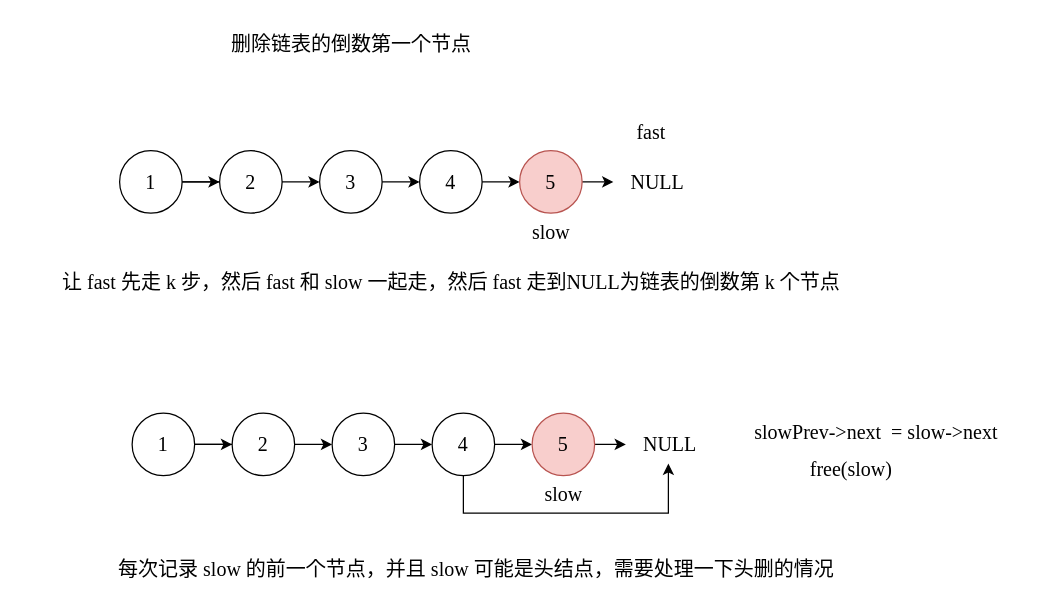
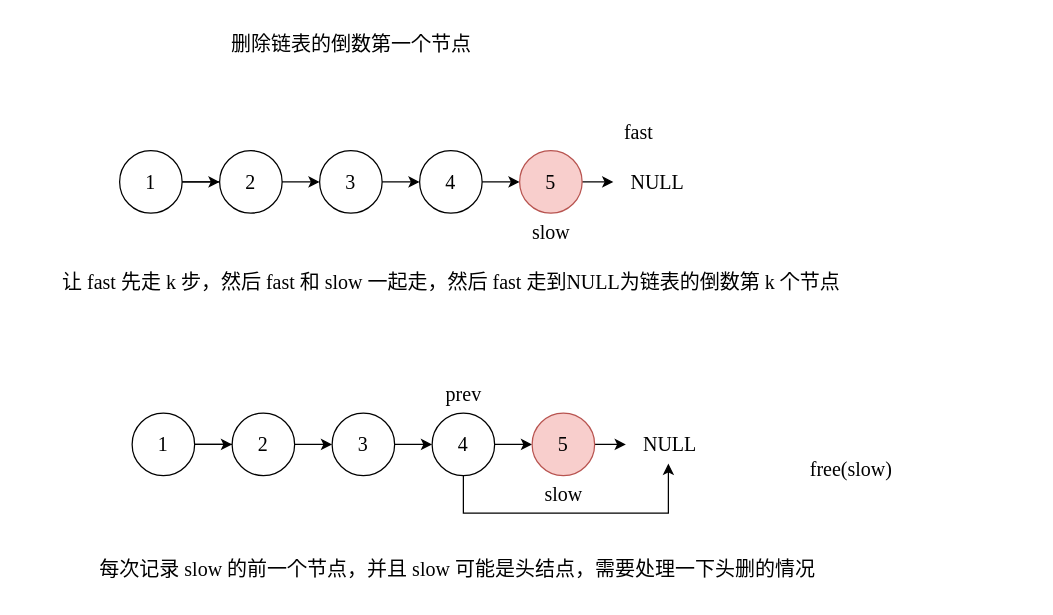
  <mxCell id="0" />
  <mxCell id="1" parent="0" />
  <mxCell id="2" value="" style="edgeStyle=orthogonalEdgeStyle;rounded=0;orthogonalLoop=1;jettySize=auto;html=1;fontFamily=Comic Sans MS;fontSize=16;" edge="1" parent="1" source="4" target="7"><mxGeometry relative="1" as="geometry" /></mxCell>
  <mxCell id="3" style="edgeStyle=orthogonalEdgeStyle;rounded=0;orthogonalLoop=1;jettySize=auto;html=1;fontFamily=Comic Sans MS;fontSize=16;" edge="1" parent="1" source="4"><mxGeometry relative="1" as="geometry"><mxPoint x="175" y="145" as="targetPoint" /></mxGeometry></mxCell>
  <mxCell id="4" value="1" style="ellipse;whiteSpace=wrap;html=1;aspect=fixed;fontSize=16;fontFamily=Comic Sans MS;" vertex="1" parent="1"><mxGeometry x="95" y="120" width="50" height="50" as="geometry" /></mxCell>
  <mxCell id="5" value="2" style="ellipse;whiteSpace=wrap;html=1;aspect=fixed;fontSize=16;fontFamily=Comic Sans MS;" vertex="1" parent="1"><mxGeometry x="175" y="120" width="50" height="50" as="geometry" /></mxCell>
  <mxCell id="6" value="" style="edgeStyle=orthogonalEdgeStyle;rounded=0;orthogonalLoop=1;jettySize=auto;html=1;fontFamily=Comic Sans MS;fontSize=16;" edge="1" parent="1" source="7" target="9"><mxGeometry relative="1" as="geometry" /></mxCell>
  <mxCell id="7" value="3" style="ellipse;whiteSpace=wrap;html=1;aspect=fixed;fontSize=16;fontFamily=Comic Sans MS;" vertex="1" parent="1"><mxGeometry x="255" y="120" width="50" height="50" as="geometry" /></mxCell>
  <mxCell id="8" value="" style="edgeStyle=orthogonalEdgeStyle;rounded=0;orthogonalLoop=1;jettySize=auto;html=1;fontFamily=Comic Sans MS;fontSize=16;" edge="1" parent="1" source="9" target="11"><mxGeometry relative="1" as="geometry" /></mxCell>
  <mxCell id="9" value="4" style="ellipse;whiteSpace=wrap;html=1;aspect=fixed;fontSize=16;fontFamily=Comic Sans MS;" vertex="1" parent="1"><mxGeometry x="335" y="120" width="50" height="50" as="geometry" /></mxCell>
  <mxCell id="10" value="" style="edgeStyle=orthogonalEdgeStyle;rounded=0;orthogonalLoop=1;jettySize=auto;html=1;fontFamily=Comic Sans MS;fontSize=16;" edge="1" parent="1" source="11" target="16"><mxGeometry relative="1" as="geometry" /></mxCell>
  <mxCell id="11" value="5" style="ellipse;whiteSpace=wrap;html=1;aspect=fixed;fontSize=16;fontFamily=Comic Sans MS;fillColor=#f8cecc;strokeColor=#b85450;" vertex="1" parent="1"><mxGeometry x="415" y="120" width="50" height="50" as="geometry" /></mxCell>
  <mxCell id="12" value="删除链表的倒数第一个节点" style="text;html=1;align=center;verticalAlign=middle;resizable=0;points=[];autosize=1;strokeColor=none;fillColor=none;fontSize=16;fontFamily=Comic Sans MS;" vertex="1" parent="1"><mxGeometry x="170" y="20" width="220" height="30" as="geometry" /></mxCell>
- <mxCell id="13" value="fast" style="text;html=1;align=center;verticalAlign=middle;resizable=0;points=[];autosize=1;strokeColor=none;fillColor=none;fontSize=16;fontFamily=Comic Sans MS;" vertex="1" parent="1"><mxGeometry x="490" y="90" width="60" height="30" as="geometry" /></mxCell>
+ <mxCell id="13" value="fast" style="text;html=1;align=center;verticalAlign=middle;resizable=0;points=[];autosize=1;strokeColor=none;fillColor=none;fontSize=16;fontFamily=Comic Sans MS;" vertex="1" parent="1"><mxGeometry x="480" y="90" width="60" height="30" as="geometry" /></mxCell>
  <mxCell id="14" value="slow" style="text;html=1;align=center;verticalAlign=middle;resizable=0;points=[];autosize=1;strokeColor=none;fillColor=none;fontSize=16;fontFamily=Comic Sans MS;" vertex="1" parent="1"><mxGeometry x="410" y="170" width="60" height="30" as="geometry" /></mxCell>
  <mxCell id="15" value="让 fast 先走 k 步，然后 fast 和 slow 一起走，然后 fast 走到NULL为链表的倒数第 k 个节点" style="text;html=1;align=center;verticalAlign=middle;resizable=0;points=[];autosize=1;strokeColor=none;fillColor=none;fontSize=16;fontFamily=Comic Sans MS;" vertex="1" parent="1"><mxGeometry x="20" y="210" width="680" height="30" as="geometry" /></mxCell>
  <mxCell id="16" value="NULL" style="text;html=1;align=center;verticalAlign=middle;resizable=0;points=[];autosize=1;strokeColor=none;fillColor=none;fontSize=16;fontFamily=Comic Sans MS;" vertex="1" parent="1"><mxGeometry x="490" y="130" width="70" height="30" as="geometry" /></mxCell>
  <mxCell id="17" value="" style="edgeStyle=orthogonalEdgeStyle;rounded=0;orthogonalLoop=1;jettySize=auto;html=1;fontFamily=Comic Sans MS;fontSize=16;" edge="1" parent="1" source="19" target="22"><mxGeometry relative="1" as="geometry" /></mxCell>
  <mxCell id="18" style="edgeStyle=orthogonalEdgeStyle;rounded=0;orthogonalLoop=1;jettySize=auto;html=1;fontFamily=Comic Sans MS;fontSize=16;" edge="1" parent="1" source="19"><mxGeometry relative="1" as="geometry"><mxPoint x="185" y="355" as="targetPoint" /></mxGeometry></mxCell>
  <mxCell id="19" value="1" style="ellipse;whiteSpace=wrap;html=1;aspect=fixed;fontSize=16;fontFamily=Comic Sans MS;" vertex="1" parent="1"><mxGeometry x="105" y="330" width="50" height="50" as="geometry" /></mxCell>
  <mxCell id="20" value="2" style="ellipse;whiteSpace=wrap;html=1;aspect=fixed;fontSize=16;fontFamily=Comic Sans MS;" vertex="1" parent="1"><mxGeometry x="185" y="330" width="50" height="50" as="geometry" /></mxCell>
  <mxCell id="21" value="" style="edgeStyle=orthogonalEdgeStyle;rounded=0;orthogonalLoop=1;jettySize=auto;html=1;fontFamily=Comic Sans MS;fontSize=16;" edge="1" parent="1" source="22" target="25"><mxGeometry relative="1" as="geometry" /></mxCell>
  <mxCell id="22" value="3" style="ellipse;whiteSpace=wrap;html=1;aspect=fixed;fontSize=16;fontFamily=Comic Sans MS;" vertex="1" parent="1"><mxGeometry x="265" y="330" width="50" height="50" as="geometry" /></mxCell>
  <mxCell id="23" value="" style="edgeStyle=orthogonalEdgeStyle;rounded=0;orthogonalLoop=1;jettySize=auto;html=1;fontFamily=Comic Sans MS;fontSize=16;" edge="1" parent="1" source="25" target="27"><mxGeometry relative="1" as="geometry" /></mxCell>
  <mxCell id="24" style="edgeStyle=orthogonalEdgeStyle;rounded=0;orthogonalLoop=1;jettySize=auto;html=1;entryX=0.486;entryY=1.013;entryDx=0;entryDy=0;entryPerimeter=0;fontFamily=Comic Sans MS;fontSize=16;" edge="1" parent="1" source="25" target="29"><mxGeometry relative="1" as="geometry"><Array as="points"><mxPoint x="370" y="410" /><mxPoint x="534" y="410" /></Array></mxGeometry></mxCell>
  <mxCell id="25" value="4" style="ellipse;whiteSpace=wrap;html=1;aspect=fixed;fontSize=16;fontFamily=Comic Sans MS;" vertex="1" parent="1"><mxGeometry x="345" y="330" width="50" height="50" as="geometry" /></mxCell>
  <mxCell id="26" value="" style="edgeStyle=orthogonalEdgeStyle;rounded=0;orthogonalLoop=1;jettySize=auto;html=1;fontFamily=Comic Sans MS;fontSize=16;" edge="1" parent="1" source="27" target="29"><mxGeometry relative="1" as="geometry" /></mxCell>
  <mxCell id="27" value="5" style="ellipse;whiteSpace=wrap;html=1;aspect=fixed;fontSize=16;fontFamily=Comic Sans MS;fillColor=#f8cecc;strokeColor=#b85450;" vertex="1" parent="1"><mxGeometry x="425" y="330" width="50" height="50" as="geometry" /></mxCell>
  <mxCell id="28" value="slow" style="text;html=1;align=center;verticalAlign=middle;resizable=0;points=[];autosize=1;strokeColor=none;fillColor=none;fontSize=16;fontFamily=Comic Sans MS;" vertex="1" parent="1"><mxGeometry x="420" y="380" width="60" height="30" as="geometry" /></mxCell>
  <mxCell id="29" value="NULL" style="text;html=1;align=center;verticalAlign=middle;resizable=0;points=[];autosize=1;strokeColor=none;fillColor=none;fontSize=16;fontFamily=Comic Sans MS;" vertex="1" parent="1"><mxGeometry x="500" y="340" width="70" height="30" as="geometry" /></mxCell>
- <mxCell id="31" value="slowPrev-&amp;gt;next&amp;nbsp; = slow-&amp;gt;next" style="text;html=1;align=center;verticalAlign=middle;resizable=0;points=[];autosize=1;strokeColor=none;fillColor=none;fontSize=16;fontFamily=Comic Sans MS;" vertex="1" parent="1"><mxGeometry x="580" y="330" width="240" height="30" as="geometry" /></mxCell>
+ <mxCell id="30" value="prev" style="text;html=1;align=center;verticalAlign=middle;resizable=0;points=[];autosize=1;strokeColor=none;fillColor=none;fontSize=16;fontFamily=Comic Sans MS;" vertex="1" parent="1"><mxGeometry x="340" y="300" width="60" height="30" as="geometry" /></mxCell>
  <mxCell id="32" value="free(slow)" style="text;html=1;align=center;verticalAlign=middle;resizable=0;points=[];autosize=1;strokeColor=none;fillColor=none;fontSize=16;fontFamily=Comic Sans MS;" vertex="1" parent="1"><mxGeometry x="630" y="360" width="100" height="30" as="geometry" /></mxCell>
- <mxCell id="33" value="每次记录 slow 的前一个节点，并且 slow 可能是头结点，需要处理一下头删的情况" style="text;html=1;align=center;verticalAlign=middle;resizable=0;points=[];autosize=1;strokeColor=none;fillColor=none;fontSize=16;fontFamily=Comic Sans MS;" vertex="1" parent="1"><mxGeometry x="80" y="440" width="600" height="30" as="geometry" /></mxCell>
+ <mxCell id="33" value="每次记录 slow 的前一个节点，并且 slow 可能是头结点，需要处理一下头删的情况" style="text;html=1;align=center;verticalAlign=middle;resizable=0;points=[];autosize=1;strokeColor=none;fillColor=none;fontSize=16;fontFamily=Comic Sans MS;" vertex="1" parent="1"><mxGeometry x="65" y="440" width="600" height="30" as="geometry" /></mxCell>
